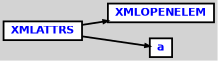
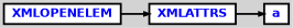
  digraph {
    bgcolor=lightgrey
    ordering=out
    rankdir=LR
    ranksep=.4
    node [color=black fillcolor=white fixedsize=false fontcolor=blue fontname="Helvetica-bold" fontsize=12 shape=box style="filled, solid, bold"]
    edge [arrowsize=.5 color=black style=bold]
    n1 [height=.25 label=XMLOPENELEM width=.25]
    n2 [height=.25 label=XMLATTRS width=.25]
    n3 [height=.25 label=a width=.25]
-   n2 -> n1
+   n1 -> n2
    n2 -> n3
  }
